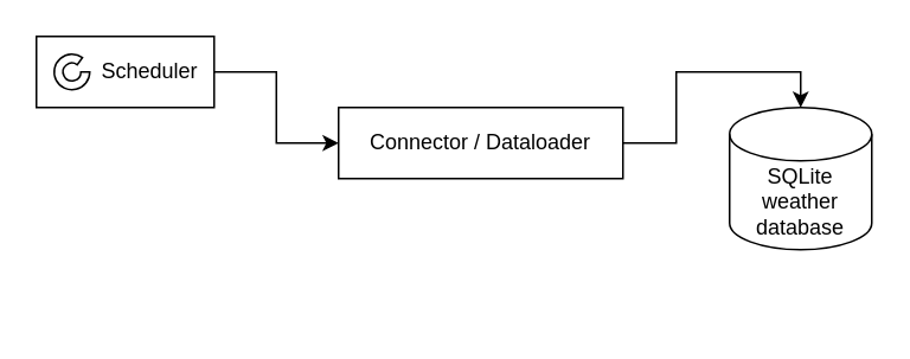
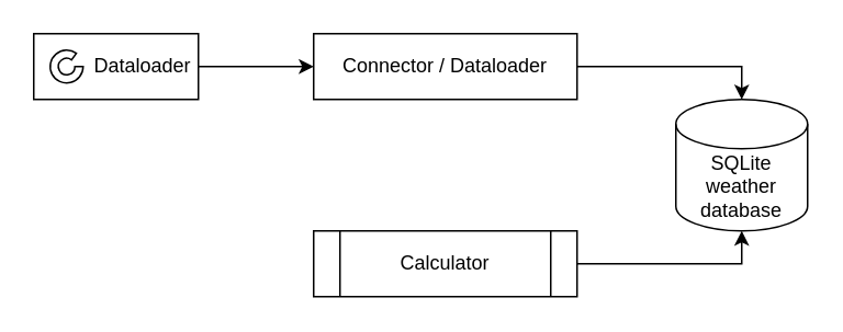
  <mxCell id="0" />
  <mxCell id="1" parent="0" />
  <mxCell id="2" style="edgeStyle=orthogonalEdgeStyle;rounded=0;orthogonalLoop=1;jettySize=auto;html=1;exitX=1;exitY=0.5;exitDx=0;exitDy=0;entryX=0.5;entryY=0;entryDx=0;entryDy=0;entryPerimeter=0;" edge="1" parent="1" source="3" target="7"><mxGeometry relative="1" as="geometry" /></mxCell>
- <mxCell id="3" value="Connector / Dataloader" style="rounded=0;whiteSpace=wrap;html=1;" vertex="1" parent="1"><mxGeometry x="190" y="60" width="160" height="40" as="geometry" /></mxCell>
+ <mxCell id="3" value="Connector / Dataloader" style="rounded=0;whiteSpace=wrap;html=1;" vertex="1" parent="1"><mxGeometry x="190" y="20" width="160" height="40" as="geometry" /></mxCell>
  <mxCell id="4" value="" style="group" vertex="1" connectable="0" parent="1"><mxGeometry x="20" y="20" width="100" height="40" as="geometry" /></mxCell>
- <mxCell id="5" value="Scheduler" style="rounded=0;whiteSpace=wrap;html=1;align=left;verticalAlign=middle;spacingRight=0;spacingLeft=35;" vertex="1" parent="4"><mxGeometry width="100" height="40" as="geometry" /></mxCell>
+ <mxCell id="5" value="Dataloader" style="rounded=0;whiteSpace=wrap;html=1;align=left;verticalAlign=middle;spacingRight=0;spacingLeft=35;" vertex="1" parent="4"><mxGeometry width="100" height="40" as="geometry" /></mxCell>
  <mxCell id="6" value="" style="verticalLabelPosition=bottom;verticalAlign=top;html=1;shape=mxgraph.basic.partConcEllipse;startAngle=0.25;endAngle=0.1;arcWidth=0.5;" vertex="1" parent="4"><mxGeometry x="10" y="10" width="20" height="20" as="geometry" /></mxCell>
  <mxCell id="7" value="SQLite&lt;br&gt;weather&lt;br&gt;database" style="shape=cylinder3;whiteSpace=wrap;html=1;boundedLbl=1;backgroundOutline=1;size=15;" vertex="1" parent="1"><mxGeometry x="410" y="60" width="80" height="80" as="geometry" /></mxCell>
+ <mxCell id="8" style="edgeStyle=orthogonalEdgeStyle;rounded=0;orthogonalLoop=1;jettySize=auto;html=1;exitX=1;exitY=0.5;exitDx=0;exitDy=0;entryX=0.5;entryY=1;entryDx=0;entryDy=0;entryPerimeter=0;" edge="1" parent="1" source="9" target="7"><mxGeometry relative="1" as="geometry" /></mxCell>
+ <mxCell id="9" value="Calculator" style="shape=process;whiteSpace=wrap;html=1;backgroundOutline=1;" vertex="1" parent="1"><mxGeometry x="190" y="140" width="160" height="40" as="geometry" /></mxCell>
  <mxCell id="10" style="edgeStyle=orthogonalEdgeStyle;rounded=0;orthogonalLoop=1;jettySize=auto;html=1;exitX=1;exitY=0.5;exitDx=0;exitDy=0;entryX=0;entryY=0.5;entryDx=0;entryDy=0;" edge="1" parent="1" source="5" target="3"><mxGeometry relative="1" as="geometry" /></mxCell>
